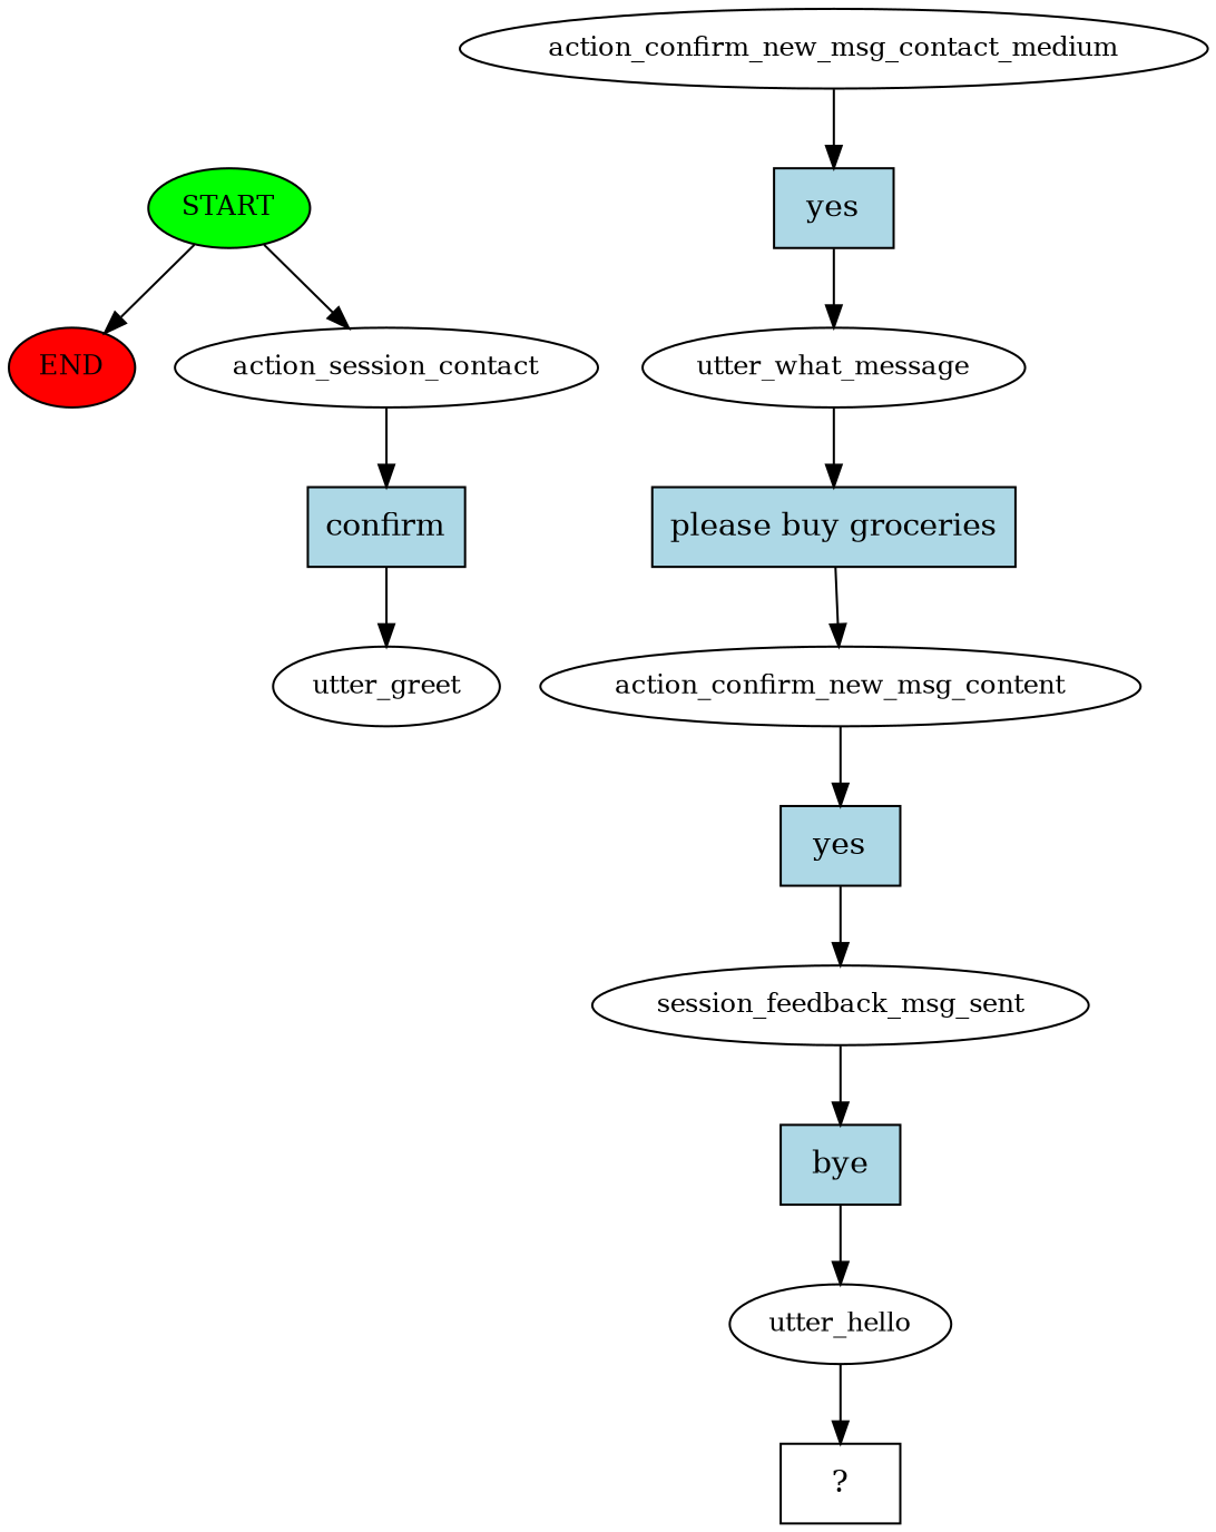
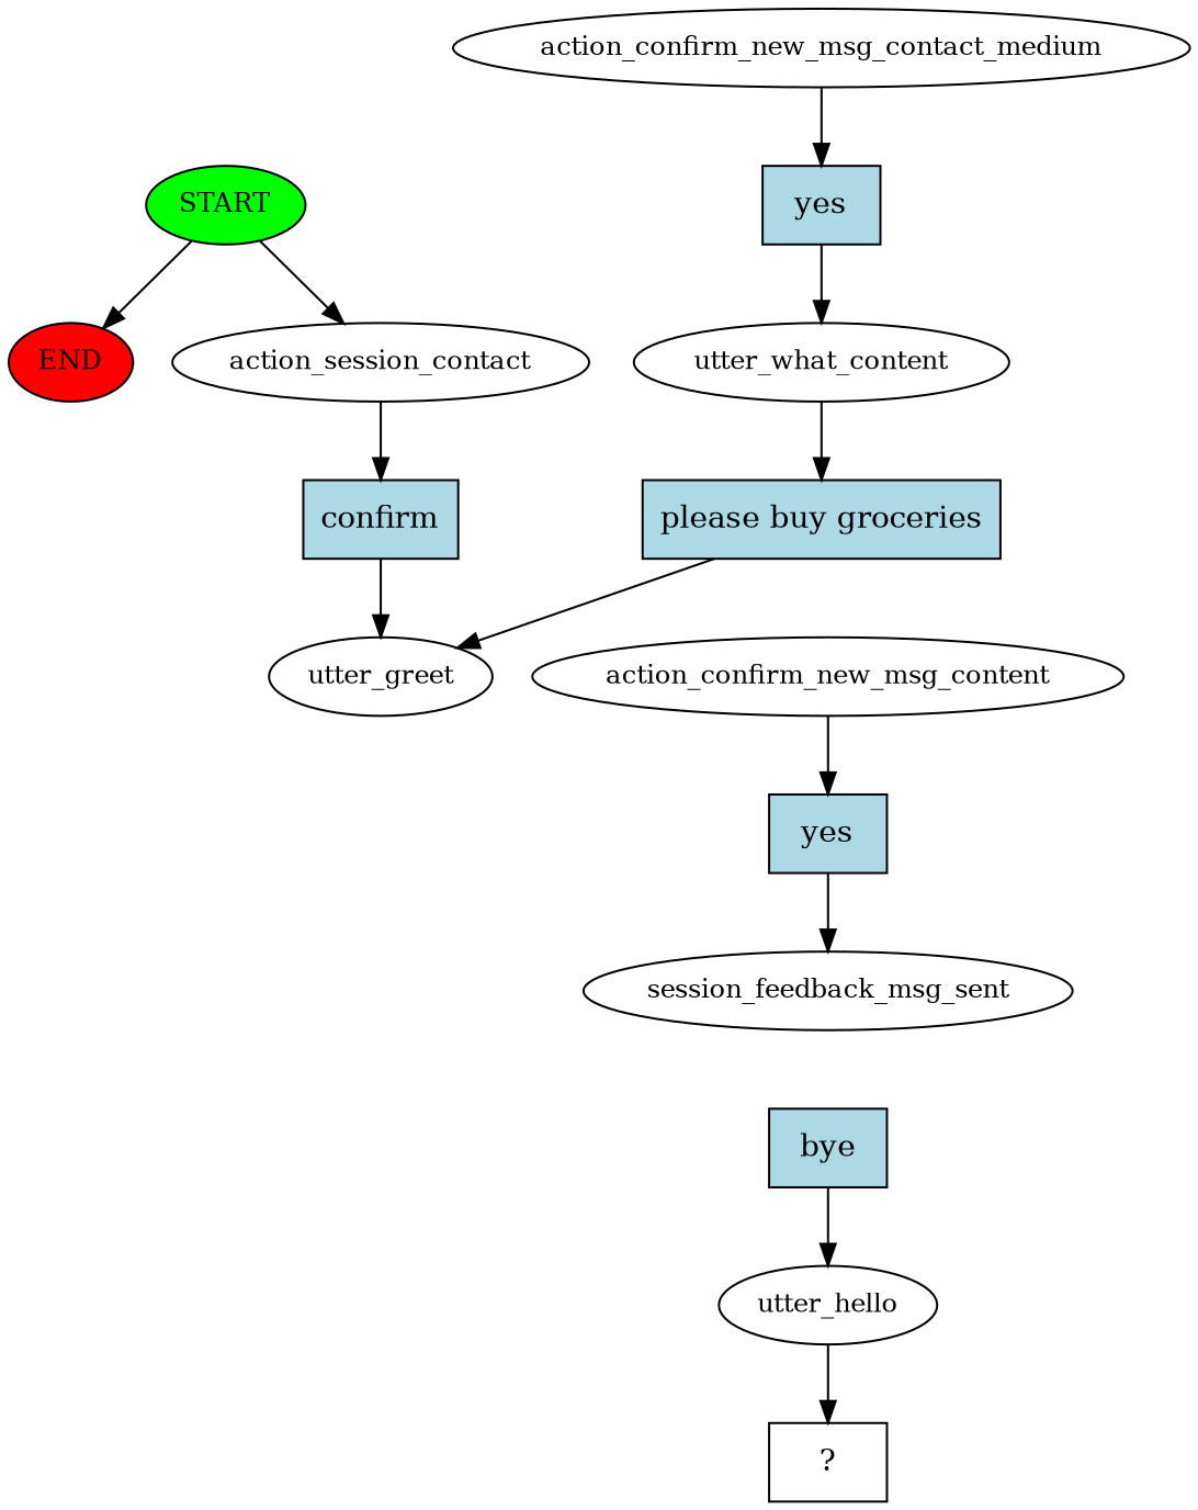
  digraph {
    node [fontsize=12]
    n1 [fillcolor=green label=START style=filled]
    n2 [fillcolor=red label=END style=filled]
    n3 [label=action_session_contact]
    n4 [fillcolor=lightblue label=confirm shape=rect style=filled fontsize=""]
    n5 [label=utter_greet]
    n6 [label=action_confirm_new_msg_contact_medium]
    n7 [fillcolor=lightblue label=yes shape=rect style=filled fontsize=""]
-   n8 [label=utter_what_message]
+   n8 [label=utter_what_content]
    n9 [fillcolor=lightblue label="please buy groceries" shape=rect style=filled fontsize=""]
    n10 [label=action_confirm_new_msg_content]
    n11 [fillcolor=lightblue label=yes shape=rect style=filled fontsize=""]
    n12 [label=session_feedback_msg_sent]
    n13 [fillcolor=lightblue label=bye shape=rect style=filled fontsize=""]
    n14 [label=utter_hello]
    n15 [label="  ?  " shape=rect fontsize=""]
    n1 -> n2
    n1 -> n3
    n3 -> n4
    n4 -> n5
    n6 -> n7
    n7 -> n8
    n8 -> n9
-   n9 -> n10
+   n9 -> n5
    n10 -> n11
    n11 -> n12
-   n12 -> n13
    n13 -> n14
    n14 -> n15
  }
